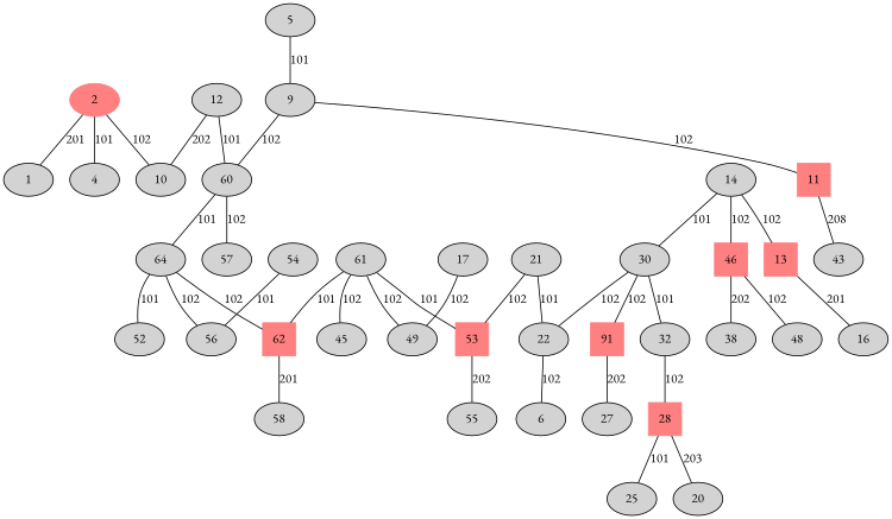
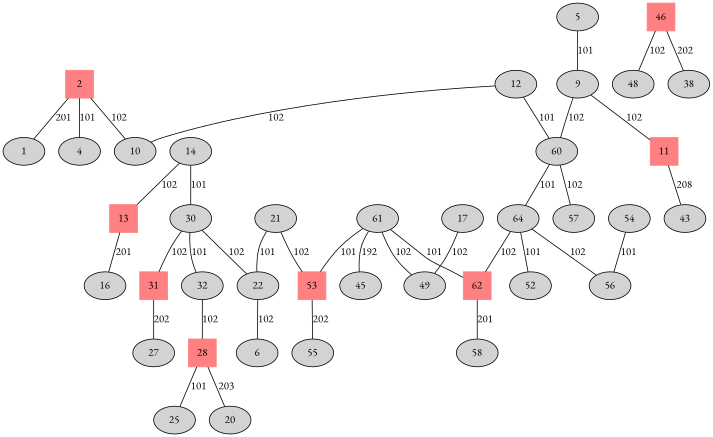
  graph {
    fontname="EB Garamond"
    node [fontname="EB Garamond" style=filled]
    edge [fontname="EB Garamond"]
-   2 [color="0.0 0.5 1.0" shape=ellipse]
+   2 [color="0.0 0.5 1.0" shape=square]
    4
    10
    1
    5
    9
    11 [color="0.0 0.5 1.0" shape=square]
    60
    43
    12
    64
    57
    52
    56
    62 [color="0.0 0.5 1.0" shape=square]
    58
    14
    30
    46 [color="0.0 0.5 1.0" shape=square]
    13 [color="0.0 0.5 1.0" shape=square]
    32
    22
-   31 [color="0.0 0.5 1.0" shape=square label=91]
+   31 [color="0.0 0.5 1.0" shape=square]
    48
    38
    16
    28 [color="0.0 0.5 1.0" shape=square]
    6
    n29 [label=27]
    25
    20
    21
    53 [color="0.0 0.5 1.0" shape=square]
    55
    61
    49
    45
    54
    17
    2 -- 4 [label=101]
    2 -- 10 [label=102]
    2 -- 1 [label=201]
    5 -- 9 [label=101]
    9 -- 11 [label=102]
    9 -- 60 [label=102]
    11 -- 43 [label=208]
    60 -- 64 [label=101]
    60 -- 57 [label=102]
-   12 -- 10 [label=202]
+   12 -- 10 [label=102]
    12 -- 60 [label=101]
    64 -- 52 [label=101]
    64 -- 56 [label=102]
    64 -- 62 [label=102]
    62 -- 58 [label=201]
    14 -- 30 [label=101]
-   14 -- 46 [label=102]
    14 -- 13 [label=102]
    30 -- 32 [label=101]
    30 -- 22 [label=102]
    30 -- 31 [label=102]
    46 -- 48 [label=102]
    46 -- 38 [label=202]
    13 -- 16 [label=201]
    32 -- 28 [label=102]
    22 -- 6 [label=102]
    31 -- n29 [label=202]
    28 -- 25 [label=101]
    28 -- 20 [label=203]
    21 -- 22 [label=101]
    21 -- 53 [label=102]
    53 -- 55 [label=202]
    61 -- 62 [label=101]
    61 -- 53 [label=101]
    61 -- 49 [label=102]
-   61 -- 45 [label=102]
+   61 -- 45 [label=192]
    54 -- 56 [label=101]
    17 -- 49 [label=102]
  }
